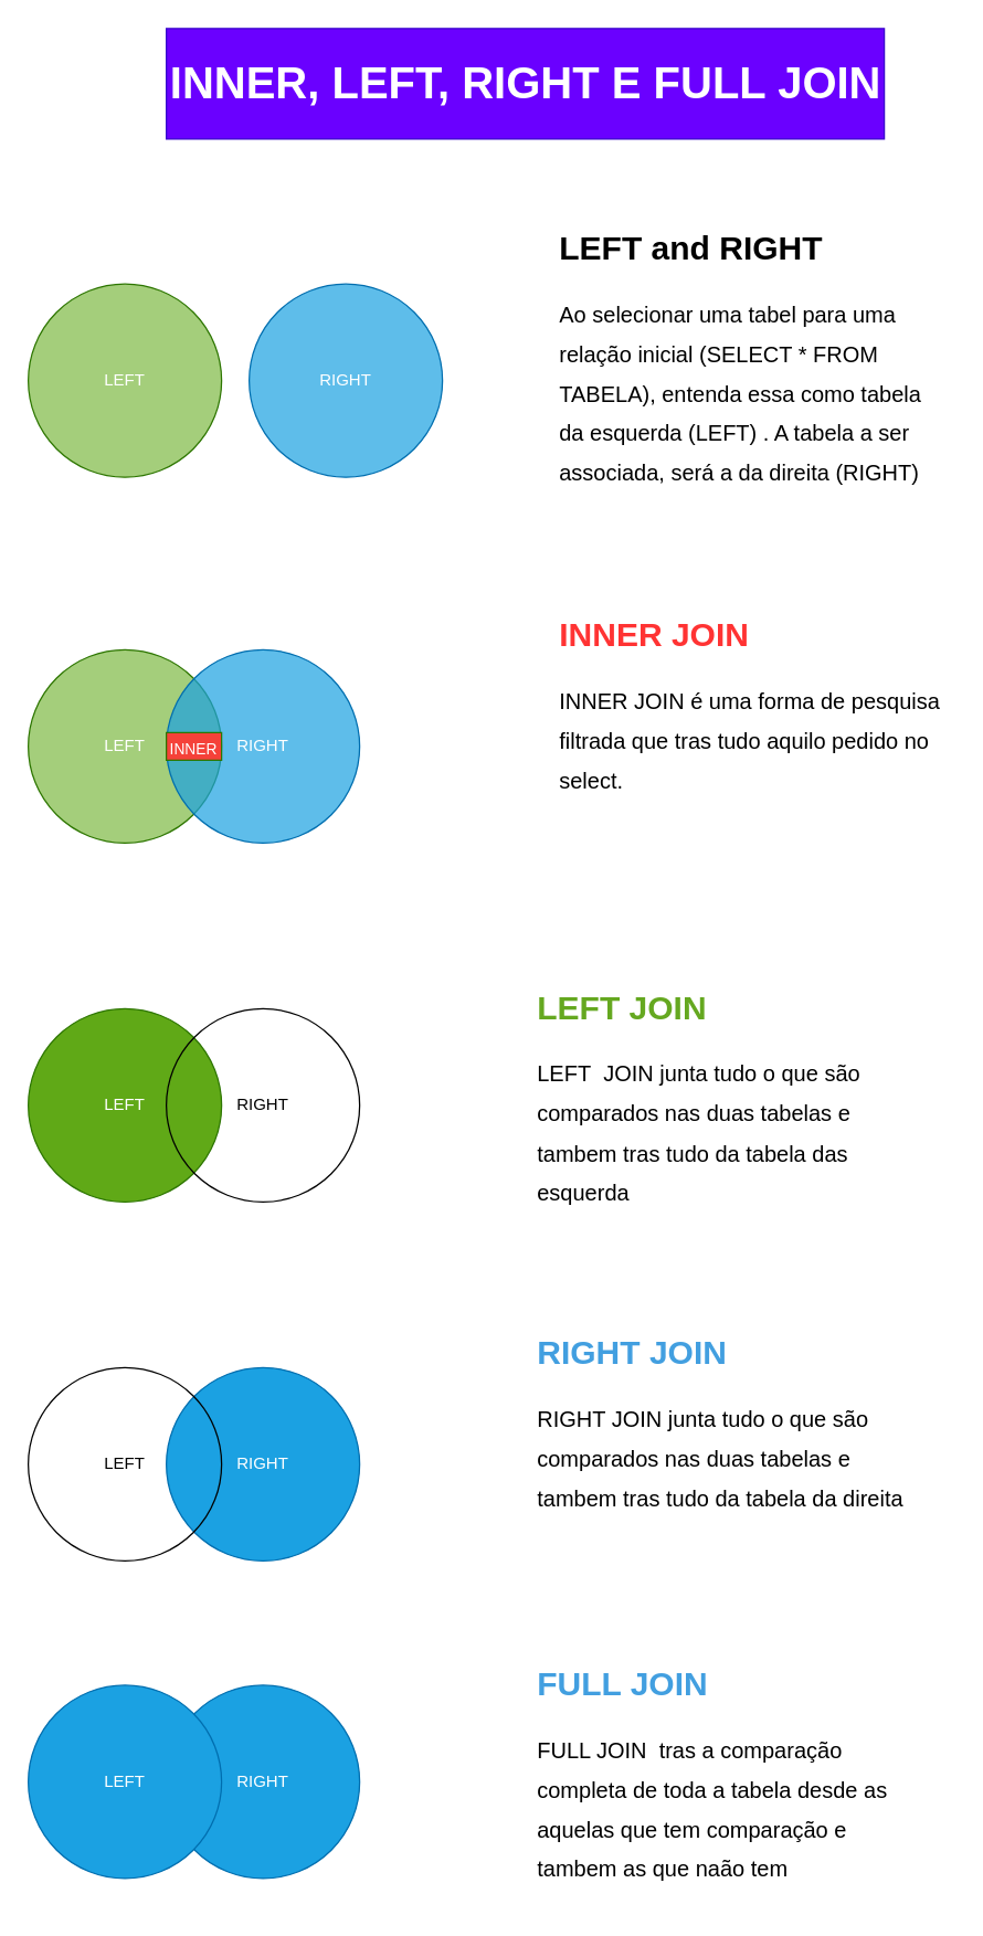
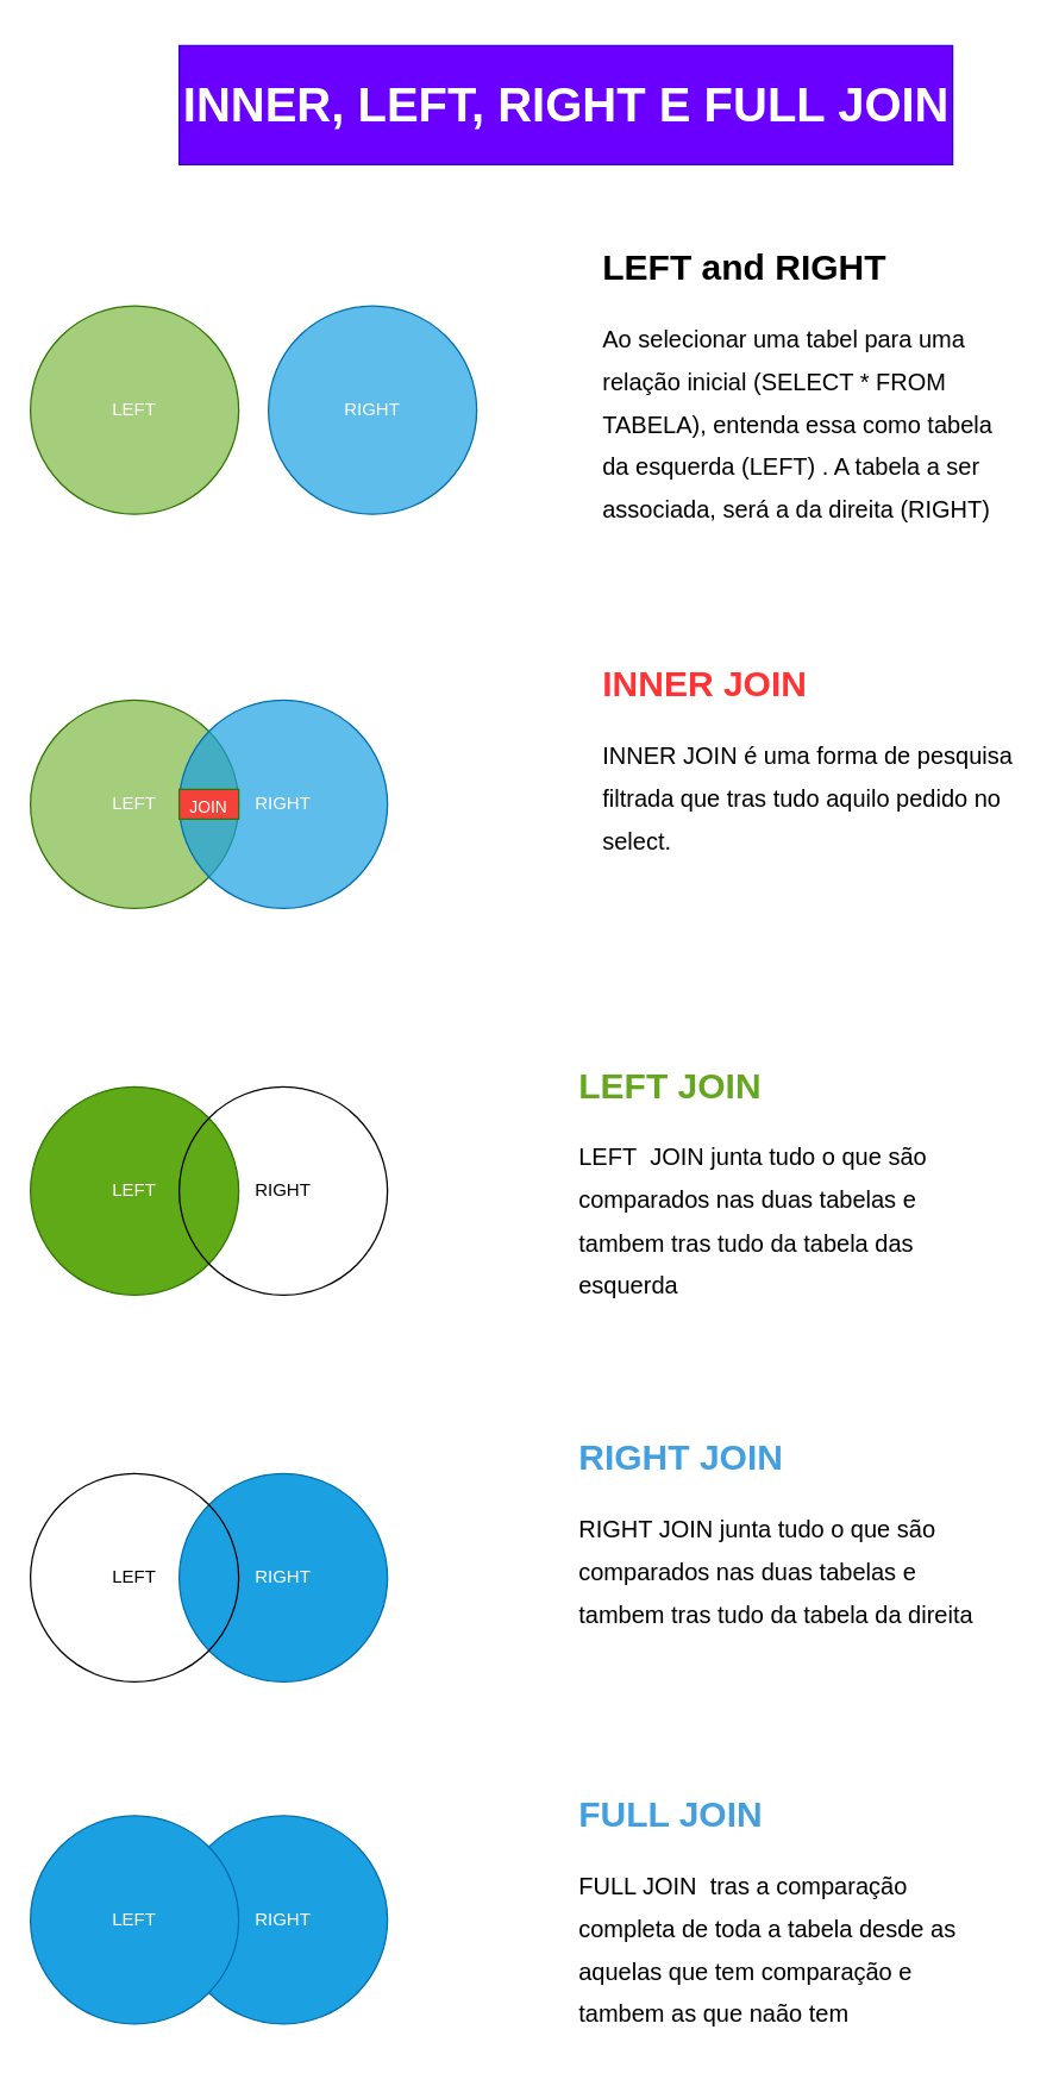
  <mxCell id="0" />
  <mxCell id="1" parent="0" />
  <mxCell id="2" value="RIGHT" style="ellipse;whiteSpace=wrap;html=1;aspect=fixed;fillColor=#1ba1e2;fillOpacity=100;fontColor=#ffffff;strokeColor=#006EAF;" vertex="1" parent="1"><mxGeometry x="120" y="990" width="140" height="140" as="geometry" /></mxCell>
  <mxCell id="3" value="LEFT" style="ellipse;whiteSpace=wrap;html=1;aspect=fixed;fillColor=#60a917;fontColor=#ffffff;strokeColor=#2D7600;fillOpacity=57;" vertex="1" parent="1"><mxGeometry x="20" y="205" width="140" height="140" as="geometry" /></mxCell>
  <mxCell id="4" value="RIGHT" style="ellipse;whiteSpace=wrap;html=1;aspect=fixed;fillColor=#1ba1e2;fontColor=#ffffff;strokeColor=#006EAF;fillOpacity=70;" vertex="1" parent="1"><mxGeometry x="180" y="205" width="140" height="140" as="geometry" /></mxCell>
  <mxCell id="5" value="&lt;h1&gt;&lt;span style=&quot;background-color: initial;&quot;&gt;LEFT and RIGHT&lt;/span&gt;&lt;/h1&gt;&lt;h1&gt;&lt;span style=&quot;font-weight: 400;&quot;&gt;&lt;font style=&quot;font-size: 16px;&quot;&gt;Ao selecionar uma tabel para uma relação inicial (SELECT * FROM TABELA), entenda essa como tabela da esquerda (LEFT) . A tabela a ser associada, será a da direita (RIGHT)&amp;nbsp;&lt;/font&gt;&lt;/span&gt;&lt;/h1&gt;" style="text;html=1;strokeColor=none;fillColor=none;spacing=5;spacingTop=-20;whiteSpace=wrap;overflow=hidden;rounded=0;" vertex="1" parent="1"><mxGeometry x="400" y="160" width="290" height="230" as="geometry" /></mxCell>
  <mxCell id="6" value="LEFT" style="ellipse;whiteSpace=wrap;html=1;aspect=fixed;fillColor=#60a917;fontColor=#ffffff;strokeColor=#2D7600;fillOpacity=57;" vertex="1" parent="1"><mxGeometry x="20" y="470" width="140" height="140" as="geometry" /></mxCell>
  <mxCell id="7" value="RIGHT" style="ellipse;whiteSpace=wrap;html=1;aspect=fixed;fillColor=#1ba1e2;fontColor=#ffffff;strokeColor=#006EAF;fillOpacity=70;" vertex="1" parent="1"><mxGeometry x="120" y="470" width="140" height="140" as="geometry" /></mxCell>
- <mxCell id="8" value="&lt;font style=&quot;font-size: 11px;&quot;&gt;INNER&lt;/font&gt;" style="text;html=1;strokeColor=#2D7600;fillColor=#f54139;align=center;verticalAlign=middle;whiteSpace=wrap;rounded=0;fontSize=16;fontColor=#ffffff;" vertex="1" parent="1"><mxGeometry x="120" y="530" width="40" height="20" as="geometry" /></mxCell>
+ <mxCell id="8" value="&lt;font style=&quot;font-size: 11px;&quot;&gt;JOIN&lt;/font&gt;" style="text;html=1;strokeColor=#2D7600;fillColor=#f54139;align=center;verticalAlign=middle;whiteSpace=wrap;rounded=0;fontSize=16;fontColor=#ffffff;" vertex="1" parent="1"><mxGeometry x="120" y="530" width="40" height="20" as="geometry" /></mxCell>
  <mxCell id="9" value="&lt;h1&gt;&lt;span style=&quot;background-color: initial;&quot;&gt;&lt;font color=&quot;#ff3333&quot;&gt;INNER JOIN&lt;/font&gt;&lt;/span&gt;&lt;/h1&gt;&lt;h1&gt;&lt;span style=&quot;font-size: 16px; font-weight: 400;&quot;&gt;INNER JOIN é uma forma de pesquisa filtrada que tras tudo aquilo pedido no select.&lt;/span&gt;&lt;/h1&gt;" style="text;html=1;strokeColor=none;fillColor=none;spacing=5;spacingTop=-20;whiteSpace=wrap;overflow=hidden;rounded=0;" vertex="1" parent="1"><mxGeometry x="400" y="440" width="290" height="150" as="geometry" /></mxCell>
  <mxCell id="10" value="LEFT" style="ellipse;whiteSpace=wrap;html=1;aspect=fixed;fillColor=#60a917;fontColor=#ffffff;strokeColor=#2D7600;fillOpacity=100;" vertex="1" parent="1"><mxGeometry x="20" y="730" width="140" height="140" as="geometry" /></mxCell>
  <mxCell id="11" value="RIGHT" style="ellipse;whiteSpace=wrap;html=1;aspect=fixed;fillColor=none;fillOpacity=70;" vertex="1" parent="1"><mxGeometry x="120" y="730" width="140" height="140" as="geometry" /></mxCell>
  <mxCell id="12" value="&lt;h1&gt;&lt;span style=&quot;background-color: initial;&quot;&gt;&lt;font color=&quot;#65a820&quot;&gt;LEFT JOIN&lt;/font&gt;&lt;/span&gt;&lt;/h1&gt;&lt;h1&gt;&lt;span style=&quot;font-size: 16px; font-weight: 400;&quot;&gt;LEFT&amp;nbsp; JOIN junta tudo o que são comparados nas duas tabelas e tambem tras tudo da tabela das esquerda&lt;/span&gt;&lt;/h1&gt;" style="text;html=1;strokeColor=none;fillColor=none;spacing=5;spacingTop=-20;whiteSpace=wrap;overflow=hidden;rounded=0;" vertex="1" parent="1"><mxGeometry x="384" y="710" width="290" height="180" as="geometry" /></mxCell>
  <mxCell id="13" value="LEFT" style="ellipse;whiteSpace=wrap;html=1;aspect=fixed;fillColor=none;fillOpacity=100;" vertex="1" parent="1"><mxGeometry x="20" y="990" width="140" height="140" as="geometry" /></mxCell>
  <mxCell id="14" value="&lt;h1&gt;&lt;span style=&quot;background-color: initial;&quot;&gt;&lt;font color=&quot;#429fe0&quot;&gt;RIGHT JOIN&amp;nbsp;&lt;/font&gt;&lt;/span&gt;&lt;/h1&gt;&lt;h1&gt;&lt;span style=&quot;font-size: 16px; font-weight: 400; background-color: initial;&quot;&gt;RIGHT JOIN junta tudo o que são comparados nas duas tabelas e tambem tras tudo da tabela da direita&lt;/span&gt;&lt;br&gt;&lt;/h1&gt;" style="text;html=1;strokeColor=none;fillColor=none;spacing=5;spacingTop=-20;whiteSpace=wrap;overflow=hidden;rounded=0;" vertex="1" parent="1"><mxGeometry x="384" y="960" width="290" height="180" as="geometry" /></mxCell>
  <mxCell id="15" value="RIGHT" style="ellipse;whiteSpace=wrap;html=1;aspect=fixed;fillColor=#1ba1e2;fillOpacity=100;fontColor=#ffffff;strokeColor=#006EAF;" vertex="1" parent="1"><mxGeometry x="120" y="1220" width="140" height="140" as="geometry" /></mxCell>
  <mxCell id="16" value="LEFT" style="ellipse;whiteSpace=wrap;html=1;aspect=fixed;fillColor=#1ba1e2;fillOpacity=100;fontColor=#ffffff;strokeColor=#006EAF;" vertex="1" parent="1"><mxGeometry x="20" y="1220" width="140" height="140" as="geometry" /></mxCell>
  <mxCell id="17" value="&lt;h1&gt;&lt;span style=&quot;background-color: initial;&quot;&gt;&lt;font color=&quot;#429fe0&quot;&gt;FULL JOIN&lt;/font&gt;&lt;/span&gt;&lt;/h1&gt;&lt;h1&gt;&lt;span style=&quot;background-color: initial; font-size: 16px; font-weight: 400;&quot;&gt;FULL JOIN&amp;nbsp; tras a comparação completa de toda a tabela desde as aquelas que tem comparação e tambem as que naão tem&lt;/span&gt;&lt;br&gt;&lt;/h1&gt;" style="text;html=1;strokeColor=none;fillColor=none;spacing=5;spacingTop=-20;whiteSpace=wrap;overflow=hidden;rounded=0;" vertex="1" parent="1"><mxGeometry x="384" y="1200" width="290" height="180" as="geometry" /></mxCell>
- <mxCell id="18" value="&lt;font style=&quot;font-size: 32px;&quot;&gt;INNER, LEFT, RIGHT E FULL JOIN&lt;/font&gt;" style="text;strokeColor=#3700CC;fillColor=#6a00ff;html=1;fontSize=24;fontStyle=1;verticalAlign=middle;align=center;fontColor=#ffffff;" vertex="1" parent="1"><mxGeometry x="120" y="20" width="520" height="80" as="geometry" /></mxCell>
+ <mxCell id="18" value="&lt;font style=&quot;font-size: 32px;&quot;&gt;INNER, LEFT, RIGHT E FULL JOIN&lt;/font&gt;" style="text;strokeColor=#3700CC;fillColor=#6a00ff;html=1;fontSize=24;fontStyle=1;verticalAlign=middle;align=center;fontColor=#ffffff;" vertex="1" parent="1"><mxGeometry x="120" y="30" width="520" height="80" as="geometry" /></mxCell>
